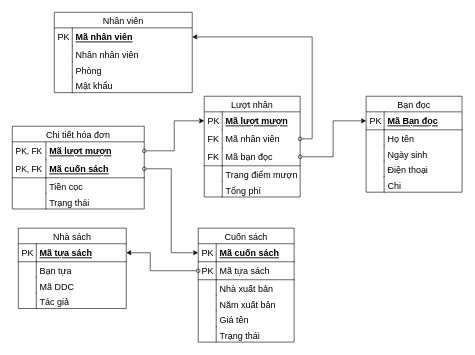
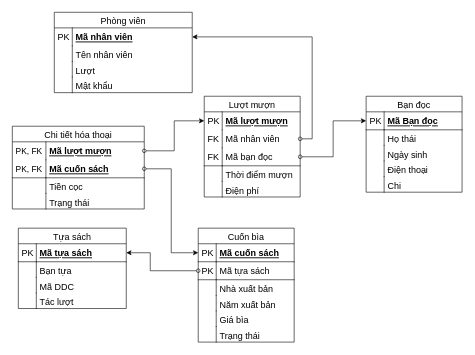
  <mxCell id="0" />
  <mxCell id="1" parent="0" />
  <mxCell id="2" style="edgeStyle=orthogonalEdgeStyle;rounded=0;orthogonalLoop=1;jettySize=auto;html=1;startArrow=oval;startFill=0;fontSize=15;exitX=1;exitY=0.5;exitDx=0;exitDy=0;entryX=1;entryY=0.5;entryDx=0;entryDy=0;" parent="1" source="17" target="27" edge="1"><mxGeometry relative="1" as="geometry"><mxPoint x="540" y="130" as="sourcePoint" /><mxPoint x="340" y="20" as="targetPoint" /></mxGeometry></mxCell>
  <mxCell id="3" value="Bạn đọc" style="swimlane;fontStyle=0;childLayout=stackLayout;horizontal=1;startSize=26;horizontalStack=0;resizeParent=1;resizeParentMax=0;resizeLast=0;collapsible=1;marginBottom=0;align=center;fontSize=15;" parent="1" vertex="1"><mxGeometry x="610" y="160" width="160" height="160" as="geometry"><mxRectangle x="330" y="120" width="70" height="26" as="alternateBounds" /></mxGeometry></mxCell>
  <mxCell id="4" value="Mã Bạn đọc" style="shape=partialRectangle;top=0;left=0;right=0;bottom=1;align=left;verticalAlign=middle;fillColor=none;spacingLeft=34;spacingRight=4;overflow=hidden;rotatable=0;points=[[0,0.5],[1,0.5]];portConstraint=eastwest;dropTarget=0;fontStyle=5;fontSize=15;" parent="3" vertex="1"><mxGeometry y="26" width="160" height="30" as="geometry" /></mxCell>
  <mxCell id="5" value="PK" style="shape=partialRectangle;top=0;left=0;bottom=0;fillColor=none;align=left;verticalAlign=middle;spacingLeft=4;spacingRight=4;overflow=hidden;rotatable=0;points=[];portConstraint=eastwest;part=1;fontSize=15;" parent="4" vertex="1" connectable="0"><mxGeometry width="30" height="30" as="geometry" /></mxCell>
- <mxCell id="6" value="Họ tên" style="shape=partialRectangle;top=0;left=0;right=0;bottom=0;align=left;verticalAlign=top;fillColor=none;spacingLeft=34;spacingRight=4;overflow=hidden;rotatable=0;points=[[0,0.5],[1,0.5]];portConstraint=eastwest;dropTarget=0;fontSize=15;" parent="3" vertex="1"><mxGeometry y="56" width="160" height="26" as="geometry" /></mxCell>
+ <mxCell id="6" value="Họ thái" style="shape=partialRectangle;top=0;left=0;right=0;bottom=0;align=left;verticalAlign=top;fillColor=none;spacingLeft=34;spacingRight=4;overflow=hidden;rotatable=0;points=[[0,0.5],[1,0.5]];portConstraint=eastwest;dropTarget=0;fontSize=15;" parent="3" vertex="1"><mxGeometry y="56" width="160" height="26" as="geometry" /></mxCell>
  <mxCell id="7" value="" style="shape=partialRectangle;top=0;left=0;bottom=0;fillColor=none;align=left;verticalAlign=top;spacingLeft=4;spacingRight=4;overflow=hidden;rotatable=0;points=[];portConstraint=eastwest;part=1;fontSize=15;" parent="6" vertex="1" connectable="0"><mxGeometry width="30" height="26" as="geometry" /></mxCell>
  <mxCell id="8" value="Ngày sinh" style="shape=partialRectangle;top=0;left=0;right=0;bottom=0;align=left;verticalAlign=top;fillColor=none;spacingLeft=34;spacingRight=4;overflow=hidden;rotatable=0;points=[[0,0.5],[1,0.5]];portConstraint=eastwest;dropTarget=0;fontSize=15;" parent="3" vertex="1"><mxGeometry y="82" width="160" height="26" as="geometry" /></mxCell>
  <mxCell id="9" value="" style="shape=partialRectangle;top=0;left=0;bottom=0;fillColor=none;align=left;verticalAlign=top;spacingLeft=4;spacingRight=4;overflow=hidden;rotatable=0;points=[];portConstraint=eastwest;part=1;fontSize=15;" parent="8" vertex="1" connectable="0"><mxGeometry width="30" height="26" as="geometry" /></mxCell>
  <mxCell id="10" value="Điện thoại" style="shape=partialRectangle;top=0;left=0;right=0;bottom=0;align=left;verticalAlign=top;fillColor=none;spacingLeft=34;spacingRight=4;overflow=hidden;rotatable=0;points=[[0,0.5],[1,0.5]];portConstraint=eastwest;dropTarget=0;fontSize=15;" parent="3" vertex="1"><mxGeometry y="108" width="160" height="26" as="geometry" /></mxCell>
  <mxCell id="11" value="" style="shape=partialRectangle;top=0;left=0;bottom=0;fillColor=none;align=left;verticalAlign=top;spacingLeft=4;spacingRight=4;overflow=hidden;rotatable=0;points=[];portConstraint=eastwest;part=1;fontSize=15;" parent="10" vertex="1" connectable="0"><mxGeometry width="30" height="26" as="geometry" /></mxCell>
  <mxCell id="12" value="Chi" style="shape=partialRectangle;top=0;left=0;right=0;bottom=0;align=left;verticalAlign=top;fillColor=none;spacingLeft=34;spacingRight=4;overflow=hidden;rotatable=0;points=[[0,0.5],[1,0.5]];portConstraint=eastwest;dropTarget=0;fontSize=15;" parent="3" vertex="1"><mxGeometry y="134" width="160" height="26" as="geometry" /></mxCell>
  <mxCell id="13" value="" style="shape=partialRectangle;top=0;left=0;bottom=0;fillColor=none;align=left;verticalAlign=top;spacingLeft=4;spacingRight=4;overflow=hidden;rotatable=0;points=[];portConstraint=eastwest;part=1;fontSize=15;" parent="12" vertex="1" connectable="0"><mxGeometry width="30" height="26" as="geometry" /></mxCell>
- <mxCell id="14" value="Lượt nhân" style="swimlane;fontStyle=0;childLayout=stackLayout;horizontal=1;startSize=26;horizontalStack=0;resizeParent=1;resizeParentMax=0;resizeLast=0;collapsible=1;marginBottom=0;align=center;fontSize=15;" parent="1" vertex="1"><mxGeometry x="340" y="160" width="160" height="168" as="geometry"><mxRectangle x="330" y="120" width="70" height="26" as="alternateBounds" /></mxGeometry></mxCell>
+ <mxCell id="14" value="Lượt mượn" style="swimlane;fontStyle=0;childLayout=stackLayout;horizontal=1;startSize=26;horizontalStack=0;resizeParent=1;resizeParentMax=0;resizeLast=0;collapsible=1;marginBottom=0;align=center;fontSize=15;" parent="1" vertex="1"><mxGeometry x="340" y="160" width="160" height="168" as="geometry"><mxRectangle x="330" y="120" width="70" height="26" as="alternateBounds" /></mxGeometry></mxCell>
  <mxCell id="15" value="Mã lượt mượn" style="shape=partialRectangle;top=0;left=0;right=0;bottom=0;align=left;verticalAlign=middle;fillColor=none;spacingLeft=34;spacingRight=4;overflow=hidden;rotatable=0;points=[[0,0.5],[1,0.5]];portConstraint=eastwest;dropTarget=0;fontStyle=5;fontSize=15;" parent="14" vertex="1"><mxGeometry y="26" width="160" height="30" as="geometry" /></mxCell>
  <mxCell id="16" value="PK" style="shape=partialRectangle;top=0;left=0;bottom=0;fillColor=none;align=left;verticalAlign=middle;spacingLeft=4;spacingRight=4;overflow=hidden;rotatable=0;points=[];portConstraint=eastwest;part=1;fontSize=15;" parent="15" vertex="1" connectable="0"><mxGeometry width="30" height="30" as="geometry" /></mxCell>
  <mxCell id="17" value="Mã nhân viên" style="shape=partialRectangle;top=0;left=0;right=0;bottom=0;align=left;verticalAlign=middle;fillColor=none;spacingLeft=34;spacingRight=4;overflow=hidden;rotatable=0;points=[[0,0.5],[1,0.5]];portConstraint=eastwest;dropTarget=0;fontStyle=0;fontSize=15;" parent="14" vertex="1"><mxGeometry y="56" width="160" height="30" as="geometry" /></mxCell>
  <mxCell id="18" value="FK" style="shape=partialRectangle;top=0;left=0;bottom=0;fillColor=none;align=left;verticalAlign=middle;spacingLeft=4;spacingRight=4;overflow=hidden;rotatable=0;points=[];portConstraint=eastwest;part=1;fontSize=15;" parent="17" vertex="1" connectable="0"><mxGeometry width="30" height="30" as="geometry" /></mxCell>
  <mxCell id="19" value="Mã bạn đọc" style="shape=partialRectangle;top=0;left=0;right=0;bottom=1;align=left;verticalAlign=middle;fillColor=none;spacingLeft=34;spacingRight=4;overflow=hidden;rotatable=0;points=[[0,0.5],[1,0.5]];portConstraint=eastwest;dropTarget=0;fontStyle=0;fontSize=15;" parent="14" vertex="1"><mxGeometry y="86" width="160" height="30" as="geometry" /></mxCell>
  <mxCell id="20" value="FK" style="shape=partialRectangle;top=0;left=0;bottom=0;fillColor=none;align=left;verticalAlign=middle;spacingLeft=4;spacingRight=4;overflow=hidden;rotatable=0;points=[];portConstraint=eastwest;part=1;fontSize=15;" parent="19" vertex="1" connectable="0"><mxGeometry width="30" height="30" as="geometry" /></mxCell>
- <mxCell id="21" value="Trạng điểm mượn" style="shape=partialRectangle;top=0;left=0;right=0;bottom=0;align=left;verticalAlign=top;fillColor=none;spacingLeft=34;spacingRight=4;overflow=hidden;rotatable=0;points=[[0,0.5],[1,0.5]];portConstraint=eastwest;dropTarget=0;fontSize=15;" parent="14" vertex="1"><mxGeometry y="116" width="160" height="26" as="geometry" /></mxCell>
+ <mxCell id="21" value="Thời điểm mượn" style="shape=partialRectangle;top=0;left=0;right=0;bottom=0;align=left;verticalAlign=top;fillColor=none;spacingLeft=34;spacingRight=4;overflow=hidden;rotatable=0;points=[[0,0.5],[1,0.5]];portConstraint=eastwest;dropTarget=0;fontSize=15;" parent="14" vertex="1"><mxGeometry y="116" width="160" height="26" as="geometry" /></mxCell>
  <mxCell id="22" value="" style="shape=partialRectangle;top=0;left=0;bottom=0;fillColor=none;align=left;verticalAlign=top;spacingLeft=4;spacingRight=4;overflow=hidden;rotatable=0;points=[];portConstraint=eastwest;part=1;fontSize=15;" parent="21" vertex="1" connectable="0"><mxGeometry width="30" height="26" as="geometry" /></mxCell>
- <mxCell id="23" value="Tổng phí" style="shape=partialRectangle;top=0;left=0;right=0;bottom=0;align=left;verticalAlign=top;fillColor=none;spacingLeft=34;spacingRight=4;overflow=hidden;rotatable=0;points=[[0,0.5],[1,0.5]];portConstraint=eastwest;dropTarget=0;fontSize=15;" vertex="1" parent="14"><mxGeometry y="142" width="160" height="26" as="geometry" /></mxCell>
+ <mxCell id="23" value="Điện phí" style="shape=partialRectangle;top=0;left=0;right=0;bottom=0;align=left;verticalAlign=top;fillColor=none;spacingLeft=34;spacingRight=4;overflow=hidden;rotatable=0;points=[[0,0.5],[1,0.5]];portConstraint=eastwest;dropTarget=0;fontSize=15;" vertex="1" parent="14"><mxGeometry y="142" width="160" height="26" as="geometry" /></mxCell>
  <mxCell id="24" value="" style="shape=partialRectangle;top=0;left=0;bottom=0;fillColor=none;align=left;verticalAlign=top;spacingLeft=4;spacingRight=4;overflow=hidden;rotatable=0;points=[];portConstraint=eastwest;part=1;fontSize=15;" vertex="1" connectable="0" parent="23"><mxGeometry width="30" height="26" as="geometry" /></mxCell>
  <mxCell id="25" style="edgeStyle=orthogonalEdgeStyle;rounded=0;orthogonalLoop=1;jettySize=auto;html=1;entryX=0;entryY=0.5;entryDx=0;entryDy=0;startArrow=oval;startFill=0;fontSize=15;" parent="1" source="19" target="4" edge="1"><mxGeometry relative="1" as="geometry" /></mxCell>
- <mxCell id="26" value="Nhân viên" style="swimlane;fontStyle=0;childLayout=stackLayout;horizontal=1;startSize=26;horizontalStack=0;resizeParent=1;resizeParentMax=0;resizeLast=0;collapsible=1;marginBottom=0;align=center;fontSize=15;" parent="1" vertex="1"><mxGeometry x="90" y="20" width="230" height="134" as="geometry"><mxRectangle x="330" y="120" width="70" height="26" as="alternateBounds" /></mxGeometry></mxCell>
+ <mxCell id="26" value="Phòng viên" style="swimlane;fontStyle=0;childLayout=stackLayout;horizontal=1;startSize=26;horizontalStack=0;resizeParent=1;resizeParentMax=0;resizeLast=0;collapsible=1;marginBottom=0;align=center;fontSize=15;" parent="1" vertex="1"><mxGeometry x="90" y="20" width="230" height="134" as="geometry"><mxRectangle x="330" y="120" width="70" height="26" as="alternateBounds" /></mxGeometry></mxCell>
  <mxCell id="27" value="Mã nhân viên" style="shape=partialRectangle;top=0;left=0;right=0;bottom=0;align=left;verticalAlign=middle;fillColor=none;spacingLeft=34;spacingRight=4;overflow=hidden;rotatable=0;points=[[0,0.5],[1,0.5]];portConstraint=eastwest;dropTarget=0;fontStyle=5;fontSize=15;" parent="26" vertex="1"><mxGeometry y="26" width="230" height="30" as="geometry" /></mxCell>
  <mxCell id="28" value="PK" style="shape=partialRectangle;top=0;left=0;bottom=0;fillColor=none;align=left;verticalAlign=middle;spacingLeft=4;spacingRight=4;overflow=hidden;rotatable=0;points=[];portConstraint=eastwest;part=1;fontSize=15;" parent="27" vertex="1" connectable="0"><mxGeometry width="30" height="30" as="geometry" /></mxCell>
- <mxCell id="29" value="Nhân nhân viên" style="shape=partialRectangle;top=0;left=0;right=0;bottom=0;align=left;verticalAlign=top;fillColor=none;spacingLeft=34;spacingRight=4;overflow=hidden;rotatable=0;points=[[0,0.5],[1,0.5]];portConstraint=eastwest;dropTarget=0;fontSize=15;" parent="26" vertex="1"><mxGeometry y="56" width="230" height="26" as="geometry" /></mxCell>
+ <mxCell id="29" value="Tên nhân viên" style="shape=partialRectangle;top=0;left=0;right=0;bottom=0;align=left;verticalAlign=top;fillColor=none;spacingLeft=34;spacingRight=4;overflow=hidden;rotatable=0;points=[[0,0.5],[1,0.5]];portConstraint=eastwest;dropTarget=0;fontSize=15;" parent="26" vertex="1"><mxGeometry y="56" width="230" height="26" as="geometry" /></mxCell>
  <mxCell id="30" value="" style="shape=partialRectangle;top=0;left=0;bottom=0;fillColor=none;align=left;verticalAlign=top;spacingLeft=4;spacingRight=4;overflow=hidden;rotatable=0;points=[];portConstraint=eastwest;part=1;fontSize=15;" parent="29" vertex="1" connectable="0"><mxGeometry width="30" height="26" as="geometry" /></mxCell>
- <mxCell id="31" value="Phòng" style="shape=partialRectangle;top=0;left=0;right=0;bottom=0;align=left;verticalAlign=top;fillColor=none;spacingLeft=34;spacingRight=4;overflow=hidden;rotatable=0;points=[[0,0.5],[1,0.5]];portConstraint=eastwest;dropTarget=0;fontSize=15;" parent="26" vertex="1"><mxGeometry y="82" width="230" height="26" as="geometry" /></mxCell>
+ <mxCell id="31" value="Lượt" style="shape=partialRectangle;top=0;left=0;right=0;bottom=0;align=left;verticalAlign=top;fillColor=none;spacingLeft=34;spacingRight=4;overflow=hidden;rotatable=0;points=[[0,0.5],[1,0.5]];portConstraint=eastwest;dropTarget=0;fontSize=15;" parent="26" vertex="1"><mxGeometry y="82" width="230" height="26" as="geometry" /></mxCell>
  <mxCell id="32" value="" style="shape=partialRectangle;top=0;left=0;bottom=0;fillColor=none;align=left;verticalAlign=top;spacingLeft=4;spacingRight=4;overflow=hidden;rotatable=0;points=[];portConstraint=eastwest;part=1;fontSize=15;" parent="31" vertex="1" connectable="0"><mxGeometry width="30" height="26" as="geometry" /></mxCell>
  <mxCell id="33" value="Mật khẩu" style="shape=partialRectangle;top=0;left=0;right=0;bottom=0;align=left;verticalAlign=top;fillColor=none;spacingLeft=34;spacingRight=4;overflow=hidden;rotatable=0;points=[[0,0.5],[1,0.5]];portConstraint=eastwest;dropTarget=0;fontSize=15;" parent="26" vertex="1"><mxGeometry y="108" width="230" height="26" as="geometry" /></mxCell>
  <mxCell id="34" value="" style="shape=partialRectangle;top=0;left=0;bottom=0;fillColor=none;align=left;verticalAlign=top;spacingLeft=4;spacingRight=4;overflow=hidden;rotatable=0;points=[];portConstraint=eastwest;part=1;fontSize=15;" parent="33" vertex="1" connectable="0"><mxGeometry width="30" height="26" as="geometry" /></mxCell>
- <mxCell id="35" value="Chi tiết hóa đơn" style="swimlane;fontStyle=0;childLayout=stackLayout;horizontal=1;startSize=26;horizontalStack=0;resizeParent=1;resizeParentMax=0;resizeLast=0;collapsible=1;marginBottom=0;align=center;fontSize=15;" parent="1" vertex="1"><mxGeometry x="20" y="210" width="220" height="138" as="geometry" /></mxCell>
+ <mxCell id="35" value="Chi tiết hóa thoại" style="swimlane;fontStyle=0;childLayout=stackLayout;horizontal=1;startSize=26;horizontalStack=0;resizeParent=1;resizeParentMax=0;resizeLast=0;collapsible=1;marginBottom=0;align=center;fontSize=15;" parent="1" vertex="1"><mxGeometry x="20" y="210" width="220" height="138" as="geometry" /></mxCell>
  <mxCell id="36" value="Mã lượt mượn" style="shape=partialRectangle;top=0;left=0;right=0;bottom=0;align=left;verticalAlign=middle;fillColor=none;spacingLeft=60;spacingRight=4;overflow=hidden;rotatable=0;points=[[0,0.5],[1,0.5]];portConstraint=eastwest;dropTarget=0;fontStyle=5;fontSize=15;" parent="35" vertex="1"><mxGeometry y="26" width="220" height="30" as="geometry" /></mxCell>
  <mxCell id="37" value="PK, FK" style="shape=partialRectangle;fontStyle=0;top=0;left=0;bottom=0;fillColor=none;align=left;verticalAlign=middle;spacingLeft=4;spacingRight=4;overflow=hidden;rotatable=0;points=[];portConstraint=eastwest;part=1;fontSize=14;" parent="36" vertex="1" connectable="0"><mxGeometry width="56" height="30" as="geometry" /></mxCell>
  <mxCell id="38" value="Mã cuốn sách" style="shape=partialRectangle;top=0;left=0;right=0;bottom=0;align=left;verticalAlign=middle;fillColor=none;spacingLeft=60;spacingRight=4;overflow=hidden;rotatable=0;points=[[0,0.5],[1,0.5]];portConstraint=eastwest;dropTarget=0;fontStyle=5;fontSize=15;" parent="35" vertex="1"><mxGeometry y="56" width="220" height="30" as="geometry" /></mxCell>
  <mxCell id="39" value="PK, FK" style="shape=partialRectangle;fontStyle=0;top=0;left=0;bottom=0;fillColor=none;align=left;verticalAlign=middle;spacingLeft=4;spacingRight=4;overflow=hidden;rotatable=0;points=[];portConstraint=eastwest;part=1;fontSize=14;" parent="38" vertex="1" connectable="0"><mxGeometry width="56" height="30" as="geometry" /></mxCell>
  <mxCell id="40" value="Tiền cọc" style="shape=partialRectangle;top=1;left=0;right=0;bottom=0;align=left;verticalAlign=top;fillColor=none;spacingLeft=60;spacingRight=4;overflow=hidden;rotatable=0;points=[[0,0.5],[1,0.5]];portConstraint=eastwest;dropTarget=0;fontSize=15;" parent="35" vertex="1"><mxGeometry y="86" width="220" height="26" as="geometry" /></mxCell>
  <mxCell id="41" value="" style="shape=partialRectangle;top=0;left=0;bottom=0;fillColor=none;align=left;verticalAlign=top;spacingLeft=4;spacingRight=4;overflow=hidden;rotatable=0;points=[];portConstraint=eastwest;part=1;fontSize=15;" parent="40" vertex="1" connectable="0"><mxGeometry width="56" height="26" as="geometry" /></mxCell>
  <mxCell id="42" value="Trạng thái" style="shape=partialRectangle;top=0;left=0;right=0;bottom=0;align=left;verticalAlign=top;fillColor=none;spacingLeft=60;spacingRight=4;overflow=hidden;rotatable=0;points=[[0,0.5],[1,0.5]];portConstraint=eastwest;dropTarget=0;fontSize=15;" parent="35" vertex="1"><mxGeometry y="112" width="220" height="26" as="geometry" /></mxCell>
  <mxCell id="43" value="" style="shape=partialRectangle;top=0;left=0;bottom=0;fillColor=none;align=left;verticalAlign=top;spacingLeft=4;spacingRight=4;overflow=hidden;rotatable=0;points=[];portConstraint=eastwest;part=1;fontSize=15;" parent="42" vertex="1" connectable="0"><mxGeometry width="56" height="26" as="geometry" /></mxCell>
  <mxCell id="44" style="edgeStyle=orthogonalEdgeStyle;rounded=0;orthogonalLoop=1;jettySize=auto;html=1;entryX=0;entryY=0.5;entryDx=0;entryDy=0;startArrow=oval;startFill=0;fontSize=14;" parent="1" source="36" target="15" edge="1"><mxGeometry relative="1" as="geometry" /></mxCell>
  <mxCell id="45" style="edgeStyle=orthogonalEdgeStyle;rounded=0;orthogonalLoop=1;jettySize=auto;html=1;entryX=0;entryY=0.5;entryDx=0;entryDy=0;startArrow=oval;startFill=0;fontSize=14;" parent="1" source="38" target="47" edge="1"><mxGeometry relative="1" as="geometry" /></mxCell>
- <mxCell id="46" value="Cuốn sách" style="swimlane;fontStyle=0;childLayout=stackLayout;horizontal=1;startSize=26;horizontalStack=0;resizeParent=1;resizeParentMax=0;resizeLast=0;collapsible=1;marginBottom=0;align=center;fontSize=15;" parent="1" vertex="1"><mxGeometry x="330" y="380" width="160" height="190" as="geometry"><mxRectangle x="330" y="120" width="70" height="26" as="alternateBounds" /></mxGeometry></mxCell>
+ <mxCell id="46" value="Cuốn bìa" style="swimlane;fontStyle=0;childLayout=stackLayout;horizontal=1;startSize=26;horizontalStack=0;resizeParent=1;resizeParentMax=0;resizeLast=0;collapsible=1;marginBottom=0;align=center;fontSize=15;" parent="1" vertex="1"><mxGeometry x="330" y="380" width="160" height="190" as="geometry"><mxRectangle x="330" y="120" width="70" height="26" as="alternateBounds" /></mxGeometry></mxCell>
  <mxCell id="47" value="Mã cuốn sách" style="shape=partialRectangle;top=0;left=0;right=0;bottom=1;align=left;verticalAlign=middle;fillColor=none;spacingLeft=34;spacingRight=4;overflow=hidden;rotatable=0;points=[[0,0.5],[1,0.5]];portConstraint=eastwest;dropTarget=0;fontStyle=5;fontSize=15;" parent="46" vertex="1"><mxGeometry y="26" width="160" height="30" as="geometry" /></mxCell>
  <mxCell id="48" value="PK" style="shape=partialRectangle;top=0;left=0;bottom=0;fillColor=none;align=left;verticalAlign=middle;spacingLeft=4;spacingRight=4;overflow=hidden;rotatable=0;points=[];portConstraint=eastwest;part=1;fontSize=15;" parent="47" vertex="1" connectable="0"><mxGeometry width="30" height="30" as="geometry" /></mxCell>
  <mxCell id="49" value="Mã tựa sách" style="shape=partialRectangle;top=0;left=0;right=0;bottom=1;align=left;verticalAlign=middle;fillColor=none;spacingLeft=34;spacingRight=4;overflow=hidden;rotatable=0;points=[[0,0.5],[1,0.5]];portConstraint=eastwest;dropTarget=0;fontStyle=0;fontSize=15;" vertex="1" parent="46"><mxGeometry y="56" width="160" height="30" as="geometry" /></mxCell>
  <mxCell id="50" value="PK" style="shape=partialRectangle;top=0;left=0;bottom=0;fillColor=none;align=left;verticalAlign=middle;spacingLeft=4;spacingRight=4;overflow=hidden;rotatable=0;points=[];portConstraint=eastwest;part=1;fontSize=15;" vertex="1" connectable="0" parent="49"><mxGeometry width="30" height="30" as="geometry" /></mxCell>
  <mxCell id="51" value="Nhà xuất bản" style="shape=partialRectangle;top=0;left=0;right=0;bottom=0;align=left;verticalAlign=top;fillColor=none;spacingLeft=34;spacingRight=4;overflow=hidden;rotatable=0;points=[[0,0.5],[1,0.5]];portConstraint=eastwest;dropTarget=0;fontSize=15;" parent="46" vertex="1"><mxGeometry y="86" width="160" height="26" as="geometry" /></mxCell>
  <mxCell id="52" value="" style="shape=partialRectangle;top=0;left=0;bottom=0;fillColor=none;align=left;verticalAlign=top;spacingLeft=4;spacingRight=4;overflow=hidden;rotatable=0;points=[];portConstraint=eastwest;part=1;fontSize=15;" parent="51" vertex="1" connectable="0"><mxGeometry width="30" height="26" as="geometry" /></mxCell>
  <mxCell id="53" value="Năm xuất bản" style="shape=partialRectangle;top=0;left=0;right=0;bottom=0;align=left;verticalAlign=top;fillColor=none;spacingLeft=34;spacingRight=4;overflow=hidden;rotatable=0;points=[[0,0.5],[1,0.5]];portConstraint=eastwest;dropTarget=0;fontSize=15;" parent="46" vertex="1"><mxGeometry y="112" width="160" height="26" as="geometry" /></mxCell>
  <mxCell id="54" value="" style="shape=partialRectangle;top=0;left=0;bottom=0;fillColor=none;align=left;verticalAlign=top;spacingLeft=4;spacingRight=4;overflow=hidden;rotatable=0;points=[];portConstraint=eastwest;part=1;fontSize=15;" parent="53" vertex="1" connectable="0"><mxGeometry width="30" height="26" as="geometry" /></mxCell>
- <mxCell id="55" value="Giá tên" style="shape=partialRectangle;top=0;left=0;right=0;bottom=0;align=left;verticalAlign=top;fillColor=none;spacingLeft=34;spacingRight=4;overflow=hidden;rotatable=0;points=[[0,0.5],[1,0.5]];portConstraint=eastwest;dropTarget=0;fontSize=15;" parent="46" vertex="1"><mxGeometry y="138" width="160" height="26" as="geometry" /></mxCell>
+ <mxCell id="55" value="Giá bìa" style="shape=partialRectangle;top=0;left=0;right=0;bottom=0;align=left;verticalAlign=top;fillColor=none;spacingLeft=34;spacingRight=4;overflow=hidden;rotatable=0;points=[[0,0.5],[1,0.5]];portConstraint=eastwest;dropTarget=0;fontSize=15;" parent="46" vertex="1"><mxGeometry y="138" width="160" height="26" as="geometry" /></mxCell>
  <mxCell id="56" value="" style="shape=partialRectangle;top=0;left=0;bottom=0;fillColor=none;align=left;verticalAlign=top;spacingLeft=4;spacingRight=4;overflow=hidden;rotatable=0;points=[];portConstraint=eastwest;part=1;fontSize=15;" parent="55" vertex="1" connectable="0"><mxGeometry width="30" height="26" as="geometry" /></mxCell>
  <mxCell id="57" value="Trạng thái" style="shape=partialRectangle;top=0;left=0;right=0;bottom=0;align=left;verticalAlign=top;fillColor=none;spacingLeft=34;spacingRight=4;overflow=hidden;rotatable=0;points=[[0,0.5],[1,0.5]];portConstraint=eastwest;dropTarget=0;fontSize=15;" vertex="1" parent="46"><mxGeometry y="164" width="160" height="26" as="geometry" /></mxCell>
  <mxCell id="58" value="" style="shape=partialRectangle;top=0;left=0;bottom=0;fillColor=none;align=left;verticalAlign=top;spacingLeft=4;spacingRight=4;overflow=hidden;rotatable=0;points=[];portConstraint=eastwest;part=1;fontSize=15;" vertex="1" connectable="0" parent="57"><mxGeometry width="30" height="26" as="geometry" /></mxCell>
  <mxCell id="59" style="edgeStyle=orthogonalEdgeStyle;rounded=0;orthogonalLoop=1;jettySize=auto;html=1;entryX=1;entryY=0.5;entryDx=0;entryDy=0;startArrow=oval;startFill=0;fontSize=14;exitX=0;exitY=0.5;exitDx=0;exitDy=0;" edge="1" parent="1" source="49" target="61"><mxGeometry relative="1" as="geometry"><mxPoint x="250" y="291" as="sourcePoint" /><mxPoint x="340" y="431" as="targetPoint" /><Array as="points"><mxPoint x="250" y="451" /><mxPoint x="250" y="421" /></Array></mxGeometry></mxCell>
- <mxCell id="60" value="Nhà sách" style="swimlane;fontStyle=0;childLayout=stackLayout;horizontal=1;startSize=26;horizontalStack=0;resizeParent=1;resizeParentMax=0;resizeLast=0;collapsible=1;marginBottom=0;align=center;fontSize=15;" parent="1" vertex="1"><mxGeometry x="30" y="380" width="180" height="134" as="geometry"><mxRectangle x="330" y="120" width="70" height="26" as="alternateBounds" /></mxGeometry></mxCell>
+ <mxCell id="60" value="Tựa sách" style="swimlane;fontStyle=0;childLayout=stackLayout;horizontal=1;startSize=26;horizontalStack=0;resizeParent=1;resizeParentMax=0;resizeLast=0;collapsible=1;marginBottom=0;align=center;fontSize=15;" parent="1" vertex="1"><mxGeometry x="30" y="380" width="180" height="134" as="geometry"><mxRectangle x="330" y="120" width="70" height="26" as="alternateBounds" /></mxGeometry></mxCell>
  <mxCell id="61" value="Mã tựa sách" style="shape=partialRectangle;top=0;left=0;right=0;bottom=1;align=left;verticalAlign=middle;fillColor=none;spacingLeft=34;spacingRight=4;overflow=hidden;rotatable=0;points=[[0,0.5],[1,0.5]];portConstraint=eastwest;dropTarget=0;fontStyle=5;fontSize=15;" parent="60" vertex="1"><mxGeometry y="26" width="180" height="30" as="geometry" /></mxCell>
  <mxCell id="62" value="PK" style="shape=partialRectangle;top=0;left=0;bottom=0;fillColor=none;align=left;verticalAlign=middle;spacingLeft=4;spacingRight=4;overflow=hidden;rotatable=0;points=[];portConstraint=eastwest;part=1;fontSize=15;" parent="61" vertex="1" connectable="0"><mxGeometry width="30" height="30" as="geometry" /></mxCell>
  <mxCell id="63" value="Bạn tựa" style="shape=partialRectangle;top=0;left=0;right=0;bottom=0;align=left;verticalAlign=top;fillColor=none;spacingLeft=34;spacingRight=4;overflow=hidden;rotatable=0;points=[[0,0.5],[1,0.5]];portConstraint=eastwest;dropTarget=0;fontSize=15;" parent="60" vertex="1"><mxGeometry y="56" width="180" height="26" as="geometry" /></mxCell>
  <mxCell id="64" value="" style="shape=partialRectangle;top=0;left=0;bottom=0;fillColor=none;align=left;verticalAlign=top;spacingLeft=4;spacingRight=4;overflow=hidden;rotatable=0;points=[];portConstraint=eastwest;part=1;fontSize=15;" parent="63" vertex="1" connectable="0"><mxGeometry width="30" height="26" as="geometry" /></mxCell>
  <mxCell id="65" value="Mã DDC" style="shape=partialRectangle;top=0;left=0;right=0;bottom=0;align=left;verticalAlign=top;fillColor=none;spacingLeft=34;spacingRight=4;overflow=hidden;rotatable=0;points=[[0,0.5],[1,0.5]];portConstraint=eastwest;dropTarget=0;fontSize=15;" parent="60" vertex="1"><mxGeometry y="82" width="180" height="26" as="geometry" /></mxCell>
  <mxCell id="66" value="" style="shape=partialRectangle;top=0;left=0;bottom=0;fillColor=none;align=left;verticalAlign=top;spacingLeft=4;spacingRight=4;overflow=hidden;rotatable=0;points=[];portConstraint=eastwest;part=1;fontSize=15;" parent="65" vertex="1" connectable="0"><mxGeometry width="30" height="26" as="geometry" /></mxCell>
- <mxCell id="67" value="Tác giả" style="shape=partialRectangle;top=0;left=0;right=0;bottom=0;align=left;verticalAlign=top;fillColor=none;spacingLeft=34;spacingRight=4;overflow=hidden;rotatable=0;points=[[0,0.5],[1,0.5]];portConstraint=eastwest;dropTarget=0;fontSize=15;" parent="60" vertex="1"><mxGeometry y="108" width="180" height="26" as="geometry" /></mxCell>
+ <mxCell id="67" value="Tác lượt" style="shape=partialRectangle;top=0;left=0;right=0;bottom=0;align=left;verticalAlign=top;fillColor=none;spacingLeft=34;spacingRight=4;overflow=hidden;rotatable=0;points=[[0,0.5],[1,0.5]];portConstraint=eastwest;dropTarget=0;fontSize=15;" parent="60" vertex="1"><mxGeometry y="108" width="180" height="26" as="geometry" /></mxCell>
  <mxCell id="68" value="" style="shape=partialRectangle;top=0;left=0;bottom=0;fillColor=none;align=left;verticalAlign=top;spacingLeft=4;spacingRight=4;overflow=hidden;rotatable=0;points=[];portConstraint=eastwest;part=1;fontSize=15;" parent="67" vertex="1" connectable="0"><mxGeometry width="30" height="26" as="geometry" /></mxCell>
